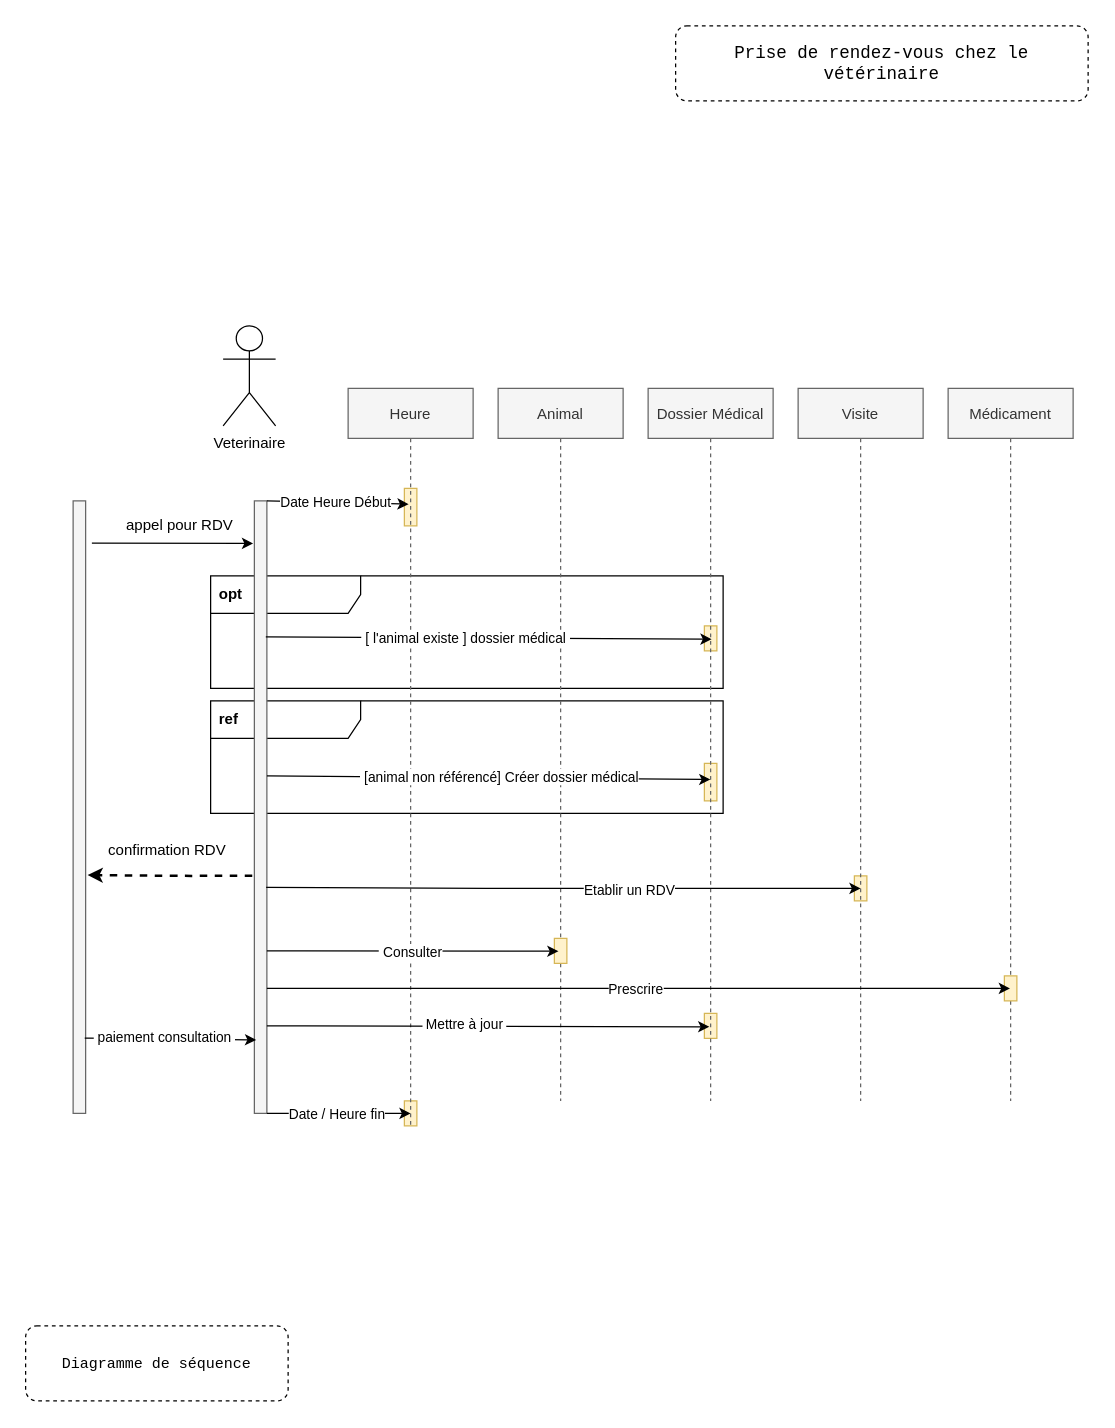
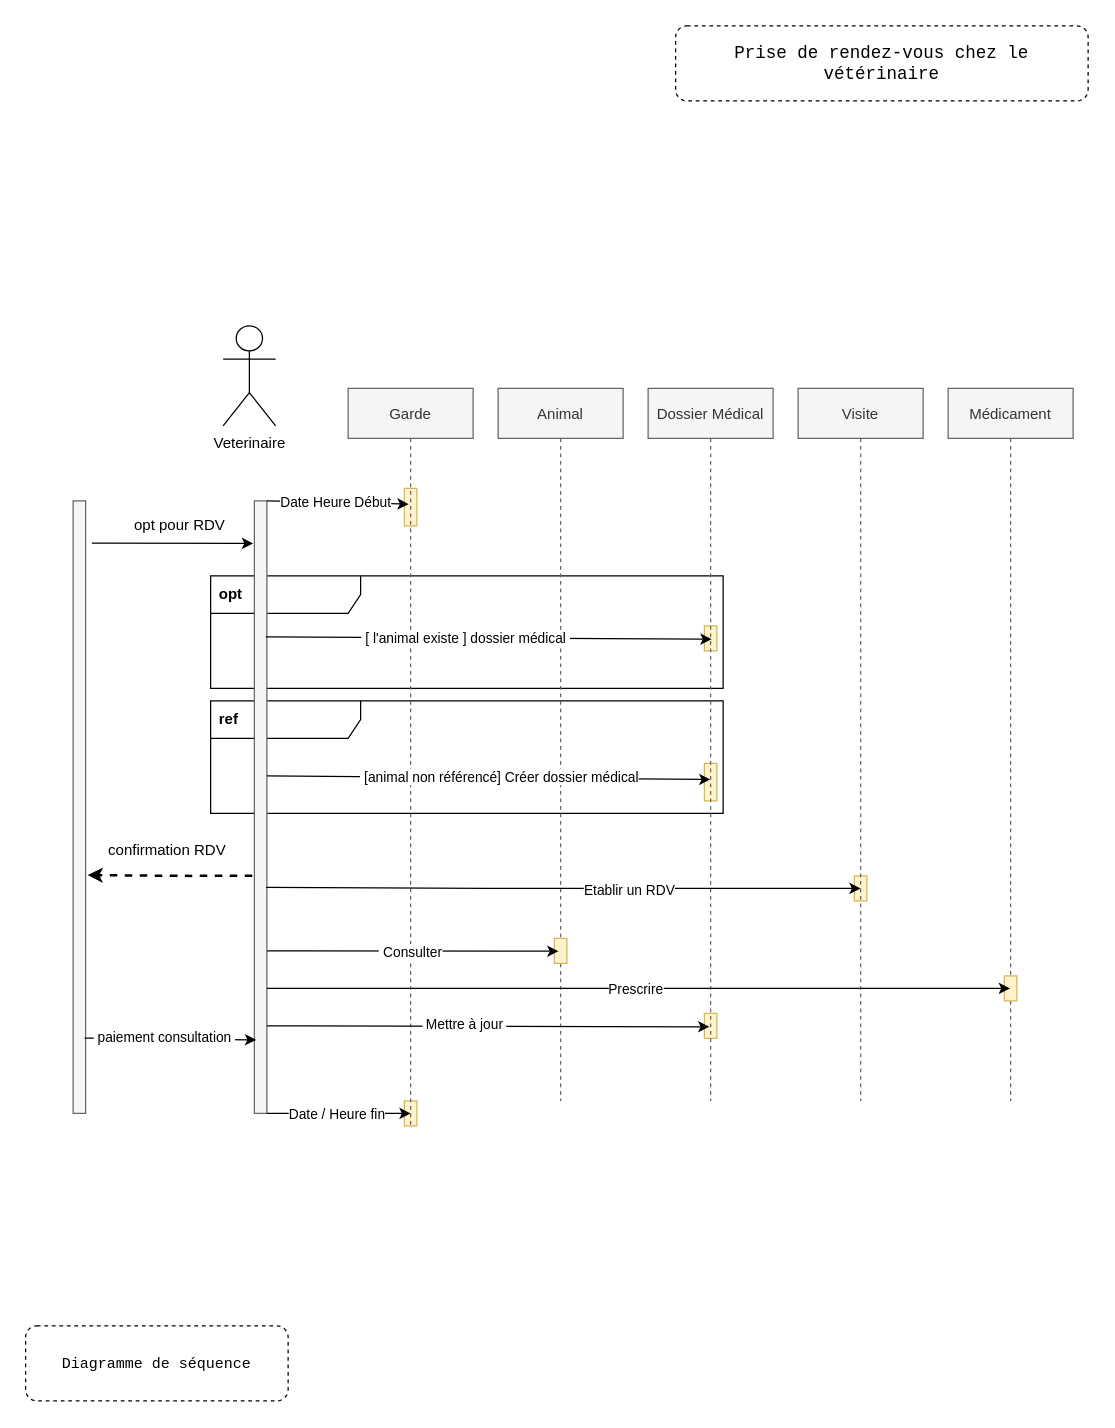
  <mxCell id="0" />
  <mxCell id="1" parent="0" />
  <mxCell id="2" value="&lt;span style=&quot;color: rgba(0 , 0 , 0 , 0) ; font-family: monospace ; font-size: 0px&quot;&gt;%3CmxGraphModel%3E%3Croot%3E%3CmxCell%20id%3D%220%22%2F%3E%3CmxCell%20id%3D%221%22%20parent%3D%220%22%2F%3E%3CmxCell%20id%3D%222%22%20value%3D%22%22%20style%3D%22rounded%3D0%3BwhiteSpace%3Dwrap%3Bhtml%3D1%3BfillColor%3D%23fff2cc%3BstrokeColor%3D%23d6b656%3B%22%20vertex%3D%221%22%20parent%3D%221%22%3E%3CmxGeometry%20x%3D%22303%22%20y%3D%22370%22%20width%3D%2210%22%20height%3D%2230%22%20as%3D%22geometry%22%2F%3E%3C%2FmxCell%3E%3C%2Froot%3E%3C%2FmxGraphModel%3Ez&lt;/span&gt;" style="rounded=0;whiteSpace=wrap;html=1;fillColor=#fff2cc;strokeColor=#d6b656;" vertex="1" parent="1"><mxGeometry x="563" y="810" width="10" height="20" as="geometry" /></mxCell>
  <mxCell id="3" value="&lt;span style=&quot;color: rgba(0 , 0 , 0 , 0) ; font-family: monospace ; font-size: 0px&quot;&gt;%3CmxGraphModel%3E%3Croot%3E%3CmxCell%20id%3D%220%22%2F%3E%3CmxCell%20id%3D%221%22%20parent%3D%220%22%2F%3E%3CmxCell%20id%3D%222%22%20value%3D%22%22%20style%3D%22rounded%3D0%3BwhiteSpace%3Dwrap%3Bhtml%3D1%3BfillColor%3D%23fff2cc%3BstrokeColor%3D%23d6b656%3B%22%20vertex%3D%221%22%20parent%3D%221%22%3E%3CmxGeometry%20x%3D%22303%22%20y%3D%22370%22%20width%3D%2210%22%20height%3D%2230%22%20as%3D%22geometry%22%2F%3E%3C%2FmxCell%3E%3C%2Froot%3E%3C%2FmxGraphModel%3Ez&lt;/span&gt;" style="rounded=0;whiteSpace=wrap;html=1;fillColor=#fff2cc;strokeColor=#d6b656;" vertex="1" parent="1"><mxGeometry x="323" y="880" width="10" height="20" as="geometry" /></mxCell>
  <mxCell id="4" value="&lt;span style=&quot;color: rgba(0 , 0 , 0 , 0) ; font-family: monospace ; font-size: 0px&quot;&gt;%3CmxGraphModel%3E%3Croot%3E%3CmxCell%20id%3D%220%22%2F%3E%3CmxCell%20id%3D%221%22%20parent%3D%220%22%2F%3E%3CmxCell%20id%3D%222%22%20value%3D%22%22%20style%3D%22rounded%3D0%3BwhiteSpace%3Dwrap%3Bhtml%3D1%3BfillColor%3D%23fff2cc%3BstrokeColor%3D%23d6b656%3B%22%20vertex%3D%221%22%20parent%3D%221%22%3E%3CmxGeometry%20x%3D%22303%22%20y%3D%22370%22%20width%3D%2210%22%20height%3D%2230%22%20as%3D%22geometry%22%2F%3E%3C%2FmxCell%3E%3C%2Froot%3E%3C%2FmxGraphModel%3Ez&lt;/span&gt;" style="rounded=0;whiteSpace=wrap;html=1;fillColor=#fff2cc;strokeColor=#d6b656;" vertex="1" parent="1"><mxGeometry x="683" y="700" width="10" height="20" as="geometry" /></mxCell>
  <mxCell id="5" value="&lt;span style=&quot;color: rgba(0 , 0 , 0 , 0) ; font-family: monospace ; font-size: 0px&quot;&gt;%3CmxGraphModel%3E%3Croot%3E%3CmxCell%20id%3D%220%22%2F%3E%3CmxCell%20id%3D%221%22%20parent%3D%220%22%2F%3E%3CmxCell%20id%3D%222%22%20value%3D%22%22%20style%3D%22rounded%3D0%3BwhiteSpace%3Dwrap%3Bhtml%3D1%3BfillColor%3D%23fff2cc%3BstrokeColor%3D%23d6b656%3B%22%20vertex%3D%221%22%20parent%3D%221%22%3E%3CmxGeometry%20x%3D%22303%22%20y%3D%22370%22%20width%3D%2210%22%20height%3D%2230%22%20as%3D%22geometry%22%2F%3E%3C%2FmxCell%3E%3C%2Froot%3E%3C%2FmxGraphModel%3Ez&lt;/span&gt;" style="rounded=0;whiteSpace=wrap;html=1;fillColor=#fff2cc;strokeColor=#d6b656;" vertex="1" parent="1"><mxGeometry x="563" y="610" width="10" height="30" as="geometry" /></mxCell>
  <mxCell id="6" value="" style="rounded=0;whiteSpace=wrap;html=1;fillColor=#fff2cc;strokeColor=#d6b656;" vertex="1" parent="1"><mxGeometry x="563" y="500" width="10" height="20" as="geometry" /></mxCell>
  <mxCell id="7" value="&lt;span style=&quot;color: rgba(0 , 0 , 0 , 0) ; font-family: monospace ; font-size: 0px&quot;&gt;%3CmxGraphModel%3E%3Croot%3E%3CmxCell%20id%3D%220%22%2F%3E%3CmxCell%20id%3D%221%22%20parent%3D%220%22%2F%3E%3CmxCell%20id%3D%222%22%20value%3D%22%22%20style%3D%22rounded%3D0%3BwhiteSpace%3Dwrap%3Bhtml%3D1%3BfillColor%3D%23fff2cc%3BstrokeColor%3D%23d6b656%3B%22%20vertex%3D%221%22%20parent%3D%221%22%3E%3CmxGeometry%20x%3D%22303%22%20y%3D%22370%22%20width%3D%2210%22%20height%3D%2230%22%20as%3D%22geometry%22%2F%3E%3C%2FmxCell%3E%3C%2Froot%3E%3C%2FmxGraphModel%3Ez&lt;/span&gt;" style="rounded=0;whiteSpace=wrap;html=1;fillColor=#fff2cc;strokeColor=#d6b656;" vertex="1" parent="1"><mxGeometry x="323" y="390" width="10" height="30" as="geometry" /></mxCell>
  <mxCell id="8" value="&lt;b&gt;ref&lt;/b&gt;" style="shape=umlFrame;whiteSpace=wrap;html=1;width=120;height=30;boundedLbl=1;verticalAlign=middle;align=left;spacingLeft=5;rounded=1;" vertex="1" parent="1"><mxGeometry x="168" y="560" width="410" height="90" as="geometry" /></mxCell>
  <mxCell id="9" value="&lt;b&gt;opt&lt;/b&gt;" style="shape=umlFrame;whiteSpace=wrap;html=1;width=120;height=30;boundedLbl=1;verticalAlign=middle;align=left;spacingLeft=5;rounded=1;" vertex="1" parent="1"><mxGeometry x="168" y="460" width="410" height="90" as="geometry" /></mxCell>
  <mxCell id="10" value="Animal" style="shape=umlLifeline;perimeter=lifelinePerimeter;container=1;collapsible=0;recursiveResize=0;rounded=0;shadow=0;strokeWidth=1;fillColor=#f5f5f5;strokeColor=#666666;fontColor=#333333;" parent="1" vertex="1"><mxGeometry x="398" y="310" width="100" height="570" as="geometry" /></mxCell>
  <mxCell id="11" value="&lt;span style=&quot;color: rgba(0 , 0 , 0 , 0) ; font-family: monospace ; font-size: 0px&quot;&gt;%3CmxGraphModel%3E%3Croot%3E%3CmxCell%20id%3D%220%22%2F%3E%3CmxCell%20id%3D%221%22%20parent%3D%220%22%2F%3E%3CmxCell%20id%3D%222%22%20value%3D%22%22%20style%3D%22rounded%3D0%3BwhiteSpace%3Dwrap%3Bhtml%3D1%3BfillColor%3D%23fff2cc%3BstrokeColor%3D%23d6b656%3B%22%20vertex%3D%221%22%20parent%3D%221%22%3E%3CmxGeometry%20x%3D%22303%22%20y%3D%22370%22%20width%3D%2210%22%20height%3D%2230%22%20as%3D%22geometry%22%2F%3E%3C%2FmxCell%3E%3C%2Froot%3E%3C%2FmxGraphModel%3Ez&lt;/span&gt;" style="rounded=0;whiteSpace=wrap;html=1;fillColor=#fff2cc;strokeColor=#d6b656;" vertex="1" parent="10"><mxGeometry x="45" y="440" width="10" height="20" as="geometry" /></mxCell>
  <mxCell id="12" value="Dossier Médical" style="shape=umlLifeline;perimeter=lifelinePerimeter;container=1;collapsible=0;recursiveResize=0;rounded=0;shadow=0;strokeWidth=1;fillColor=#f5f5f5;strokeColor=#666666;fontColor=#333333;" parent="1" vertex="1"><mxGeometry x="518" y="310" width="100" height="570" as="geometry" /></mxCell>
  <mxCell id="13" value="Médicament" style="shape=umlLifeline;perimeter=lifelinePerimeter;container=1;collapsible=0;recursiveResize=0;rounded=0;shadow=0;strokeWidth=1;fillColor=#f5f5f5;strokeColor=#666666;fontColor=#333333;" parent="1" vertex="1"><mxGeometry x="758" y="310" width="100" height="570" as="geometry" /></mxCell>
  <mxCell id="14" value="&lt;span style=&quot;color: rgba(0 , 0 , 0 , 0) ; font-family: monospace ; font-size: 0px&quot;&gt;%3CmxGraphModel%3E%3Croot%3E%3CmxCell%20id%3D%220%22%2F%3E%3CmxCell%20id%3D%221%22%20parent%3D%220%22%2F%3E%3CmxCell%20id%3D%222%22%20value%3D%22%22%20style%3D%22rounded%3D0%3BwhiteSpace%3Dwrap%3Bhtml%3D1%3BfillColor%3D%23fff2cc%3BstrokeColor%3D%23d6b656%3B%22%20vertex%3D%221%22%20parent%3D%221%22%3E%3CmxGeometry%20x%3D%22303%22%20y%3D%22370%22%20width%3D%2210%22%20height%3D%2230%22%20as%3D%22geometry%22%2F%3E%3C%2FmxCell%3E%3C%2Froot%3E%3C%2FmxGraphModel%3Ez&lt;/span&gt;" style="rounded=0;whiteSpace=wrap;html=1;fillColor=#fff2cc;strokeColor=#d6b656;" vertex="1" parent="13"><mxGeometry x="45" y="470" width="10" height="20" as="geometry" /></mxCell>
  <mxCell id="15" value="&lt;font face=&quot;Courier New&quot;&gt;Diagramme de séquence&lt;/font&gt;" style="rounded=1;whiteSpace=wrap;html=1;dashed=1;" vertex="1" parent="1"><mxGeometry y="1060" width="210" height="60" as="geometry" x="20" /></mxCell>
  <mxCell id="16" value="&lt;span style=&quot;font-family: &amp;#34;courier new&amp;#34; ; font-size: 14px&quot;&gt;Prise de rendez-vous chez le vétérinaire&lt;/span&gt;" style="rounded=1;whiteSpace=wrap;html=1;dashed=1;" vertex="1" parent="1"><mxGeometry x="540" width="330" height="60" as="geometry" y="20" /></mxCell>
- <mxCell id="17" value="Heure" style="shape=umlLifeline;perimeter=lifelinePerimeter;container=1;collapsible=0;recursiveResize=0;rounded=0;shadow=0;strokeWidth=1;fillColor=#f5f5f5;strokeColor=#666666;fontColor=#333333;" vertex="1" parent="1"><mxGeometry x="278" y="310" width="100" height="590" as="geometry" /></mxCell>
+ <mxCell id="17" value="Garde" style="shape=umlLifeline;perimeter=lifelinePerimeter;container=1;collapsible=0;recursiveResize=0;rounded=0;shadow=0;strokeWidth=1;fillColor=#f5f5f5;strokeColor=#666666;fontColor=#333333;" vertex="1" parent="1"><mxGeometry x="278" y="310" width="100" height="590" as="geometry" /></mxCell>
  <mxCell id="18" value="Visite" style="shape=umlLifeline;perimeter=lifelinePerimeter;container=1;collapsible=0;recursiveResize=0;rounded=0;shadow=0;strokeWidth=1;fillColor=#f5f5f5;strokeColor=#666666;fontColor=#333333;" vertex="1" parent="1"><mxGeometry x="638" y="310" width="100" height="570" as="geometry" /></mxCell>
  <mxCell id="19" value="Veterinaire" style="shape=umlActor;verticalLabelPosition=bottom;verticalAlign=top;html=1;outlineConnect=0;rounded=1;" vertex="1" parent="1"><mxGeometry x="178" y="260" width="42" height="80" as="geometry" /></mxCell>
  <mxCell id="20" value="" style="rounded=0;whiteSpace=wrap;html=1;fillColor=#f5f5f5;strokeColor=#666666;fontColor=#333333;" vertex="1" parent="1"><mxGeometry x="58" y="400" width="10" height="490" as="geometry" /></mxCell>
  <mxCell id="21" value="" style="rounded=0;whiteSpace=wrap;html=1;fillColor=#f5f5f5;strokeColor=#666666;fontColor=#333333;" vertex="1" parent="1"><mxGeometry x="203" y="400" width="10" height="490" as="geometry" /></mxCell>
  <mxCell id="22" value="" style="endArrow=classic;html=1;strokeWidth=1;endFill=1;exitX=1.5;exitY=0.069;exitDx=0;exitDy=0;exitPerimeter=0;" edge="1" parent="1" source="20"><mxGeometry width="50" height="50" relative="1" as="geometry"><mxPoint x="118" y="434" as="sourcePoint" /><mxPoint x="202" y="434" as="targetPoint" /></mxGeometry></mxCell>
- <mxCell id="23" value="appel pour RDV" style="text;html=1;align=center;verticalAlign=middle;resizable=0;points=[];autosize=1;strokeColor=none;" vertex="1" parent="1"><mxGeometry x="93" y="410" width="100" height="20" as="geometry" /></mxCell>
+ <mxCell id="23" value="opt pour RDV" style="text;html=1;align=center;verticalAlign=middle;resizable=0;points=[];autosize=1;strokeColor=none;" vertex="1" parent="1"><mxGeometry x="93" y="410" width="100" height="20" as="geometry" /></mxCell>
  <mxCell id="24" value="" style="endArrow=classic;html=1;strokeWidth=1;endFill=1;exitX=1.5;exitY=0.069;exitDx=0;exitDy=0;exitPerimeter=0;entryX=0.484;entryY=0.157;entryDx=0;entryDy=0;entryPerimeter=0;" edge="1" parent="1" target="17"><mxGeometry width="50" height="50" relative="1" as="geometry"><mxPoint x="213" y="400" as="sourcePoint" /><mxPoint x="317" y="400.19" as="targetPoint" /></mxGeometry></mxCell>
  <mxCell id="25" value="Date Heure Début" style="edgeLabel;html=1;align=center;verticalAlign=middle;resizable=0;points=[];" vertex="1" connectable="0" parent="24"><mxGeometry x="-0.26" relative="1" as="geometry"><mxPoint x="13" as="offset" /></mxGeometry></mxCell>
  <mxCell id="26" value="" style="endArrow=classic;html=1;strokeWidth=1;endFill=1;exitX=0.917;exitY=0.222;exitDx=0;exitDy=0;exitPerimeter=0;entryX=0.508;entryY=0.352;entryDx=0;entryDy=0;entryPerimeter=0;" edge="1" parent="1" source="21" target="12"><mxGeometry width="50" height="50" relative="1" as="geometry"><mxPoint x="248" y="510" as="sourcePoint" /><mxPoint x="352" y="510.19" as="targetPoint" /></mxGeometry></mxCell>
  <mxCell id="27" value="&amp;nbsp;[ l'animal existe ] dossier médical&amp;nbsp;" style="edgeLabel;html=1;align=center;verticalAlign=middle;resizable=0;points=[];" vertex="1" connectable="0" parent="26"><mxGeometry x="-0.109" relative="1" as="geometry"><mxPoint as="offset" /></mxGeometry></mxCell>
  <mxCell id="28" value="" style="endArrow=classic;html=1;strokeWidth=1;endFill=1;exitX=1.005;exitY=0.449;exitDx=0;exitDy=0;exitPerimeter=0;entryX=0.498;entryY=0.549;entryDx=0;entryDy=0;entryPerimeter=0;" edge="1" parent="1" source="21" target="12"><mxGeometry width="50" height="50" relative="1" as="geometry"><mxPoint x="221.37" y="620" as="sourcePoint" /><mxPoint x="548" y="622" as="targetPoint" /><Array as="points" /></mxGeometry></mxCell>
  <mxCell id="29" value="&amp;nbsp;[animal non référencé] Créer dossier médical" style="edgeLabel;html=1;align=center;verticalAlign=middle;resizable=0;points=[];" vertex="1" connectable="0" parent="28"><mxGeometry x="-0.109" relative="1" as="geometry"><mxPoint x="27" y="-1" as="offset" /></mxGeometry></mxCell>
  <mxCell id="30" value="" style="endArrow=classic;dashed=1;html=1;endFill=1;strokeWidth=2;exitX=-0.169;exitY=0.612;exitDx=0;exitDy=0;exitPerimeter=0;entryX=1.157;entryY=0.611;entryDx=0;entryDy=0;entryPerimeter=0;" edge="1" parent="1" source="21" target="20"><mxGeometry width="50" height="50" relative="1" as="geometry"><mxPoint x="118" y="690" as="sourcePoint" /><mxPoint x="93" y="700" as="targetPoint" /><Array as="points"><mxPoint x="168" y="700" /><mxPoint x="148" y="700" /></Array></mxGeometry></mxCell>
  <mxCell id="31" value="confirmation RDV" style="text;html=1;align=center;verticalAlign=middle;resizable=0;points=[];autosize=1;strokeColor=none;" vertex="1" parent="1"><mxGeometry x="78" y="670" width="110" height="20" as="geometry" /></mxCell>
  <mxCell id="32" value="" style="endArrow=classic;html=1;strokeWidth=1;exitX=0.943;exitY=0.631;exitDx=0;exitDy=0;exitPerimeter=0;" edge="1" parent="1" source="21"><mxGeometry width="50" height="50" relative="1" as="geometry"><mxPoint x="378" y="710" as="sourcePoint" /><mxPoint x="688" y="710" as="targetPoint" /><Array as="points"><mxPoint x="398" y="710" /></Array></mxGeometry></mxCell>
  <mxCell id="33" value="Etablir un RDV" style="edgeLabel;html=1;align=center;verticalAlign=middle;resizable=0;points=[];" vertex="1" connectable="0" parent="32"><mxGeometry x="0.221" y="-1" relative="1" as="geometry"><mxPoint as="offset" /></mxGeometry></mxCell>
  <mxCell id="34" value="" style="endArrow=classic;html=1;strokeWidth=1;entryX=0.483;entryY=0.79;entryDx=0;entryDy=0;entryPerimeter=0;" edge="1" parent="1" target="10"><mxGeometry width="50" height="50" relative="1" as="geometry"><mxPoint x="213" y="760" as="sourcePoint" /><mxPoint x="253" y="760" as="targetPoint" /><Array as="points"><mxPoint x="233" y="760" /></Array></mxGeometry></mxCell>
  <mxCell id="35" value="&amp;nbsp;Consulter" style="edgeLabel;html=1;align=center;verticalAlign=middle;resizable=0;points=[];" vertex="1" connectable="0" parent="34"><mxGeometry x="-0.03" relative="1" as="geometry"><mxPoint x="2" as="offset" /></mxGeometry></mxCell>
  <mxCell id="36" value="" style="endArrow=classic;html=1;strokeWidth=1;" edge="1" parent="1" target="13"><mxGeometry width="50" height="50" relative="1" as="geometry"><mxPoint x="213" y="790" as="sourcePoint" /><mxPoint x="253" y="790" as="targetPoint" /><Array as="points"><mxPoint x="233" y="790" /></Array></mxGeometry></mxCell>
  <mxCell id="37" value="Prescrire" style="edgeLabel;html=1;align=center;verticalAlign=middle;resizable=0;points=[];" vertex="1" connectable="0" parent="36"><mxGeometry x="-0.01" relative="1" as="geometry"><mxPoint as="offset" /></mxGeometry></mxCell>
  <mxCell id="38" value="" style="endArrow=classic;html=1;strokeWidth=1;entryX=0.49;entryY=0.896;entryDx=0;entryDy=0;entryPerimeter=0;" edge="1" parent="1" target="12"><mxGeometry width="50" height="50" relative="1" as="geometry"><mxPoint x="213" y="820" as="sourcePoint" /><mxPoint x="253" y="820" as="targetPoint" /><Array as="points"><mxPoint x="233" y="820" /></Array></mxGeometry></mxCell>
  <mxCell id="39" value="&amp;nbsp;Mettre à jour&amp;nbsp;" style="edgeLabel;html=1;align=center;verticalAlign=middle;resizable=0;points=[];" vertex="1" connectable="0" parent="38"><mxGeometry x="-0.113" y="2" relative="1" as="geometry"><mxPoint as="offset" /></mxGeometry></mxCell>
  <mxCell id="40" value="" style="endArrow=classic;html=1;strokeWidth=1;entryX=0.143;entryY=0.88;entryDx=0;entryDy=0;entryPerimeter=0;exitX=0.929;exitY=0.877;exitDx=0;exitDy=0;exitPerimeter=0;" edge="1" parent="1" source="20" target="21"><mxGeometry width="50" height="50" relative="1" as="geometry"><mxPoint x="93" y="830" as="sourcePoint" /><mxPoint x="133" y="830" as="targetPoint" /><Array as="points"><mxPoint x="113" y="830" /></Array></mxGeometry></mxCell>
  <mxCell id="41" value="&amp;nbsp;paiement consultation&amp;nbsp;" style="edgeLabel;html=1;align=center;verticalAlign=middle;resizable=0;points=[];" vertex="1" connectable="0" parent="40"><mxGeometry x="-0.354" y="1" relative="1" as="geometry"><mxPoint x="19" as="offset" /></mxGeometry></mxCell>
  <mxCell id="42" value="" style="endArrow=classic;html=1;strokeWidth=1;" edge="1" parent="1"><mxGeometry width="50" height="50" relative="1" as="geometry"><mxPoint x="213" y="890" as="sourcePoint" /><mxPoint x="328" y="890" as="targetPoint" /><Array as="points"><mxPoint x="233" y="890" /></Array></mxGeometry></mxCell>
  <mxCell id="43" value="Date / Heure fin" style="edgeLabel;html=1;align=center;verticalAlign=middle;resizable=0;points=[];" vertex="1" connectable="0" parent="42"><mxGeometry x="-0.378" y="-1" relative="1" as="geometry"><mxPoint x="19" y="-1" as="offset" /></mxGeometry></mxCell>
